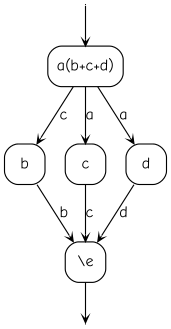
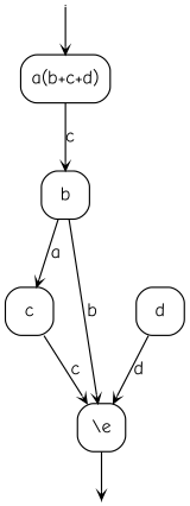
  digraph {
    fontname="Comic Neue"
    rankdir=TB
    vcsn_context="lal_char(abcd), b"
    node [fontname="Comic Neue" shape=box style=rounded]
    edge [arrowhead=vee arrowsize=.6 fontname="Comic Neue"]
    I0 [shape=point width=0 style=""]
    F4 [shape=point width=0 style=""]
    n3 [label="a(b+c+d)" width=0.5]
    n4 [label=b width=0.5]
    n5 [label=c width=0.5]
    n6 [label=d width=0.5]
    n7 [label="\\e" width=0.5]
    subgraph sub_1 {
      I0
      F4
    }
    subgraph sub_2 {
      n3
      n4
      n5
      n6
      n7
    }
    I0 -> n3
    n3 -> n4 [label=c]
-   n3 -> n5 [label=a]
-   n3 -> n6 [label=a]
+   n4 -> n5 [label=a]
    n4 -> n7 [label=b]
    n5 -> n7 [label=c]
    n6 -> n7 [label=d]
    n7 -> F4
  }
